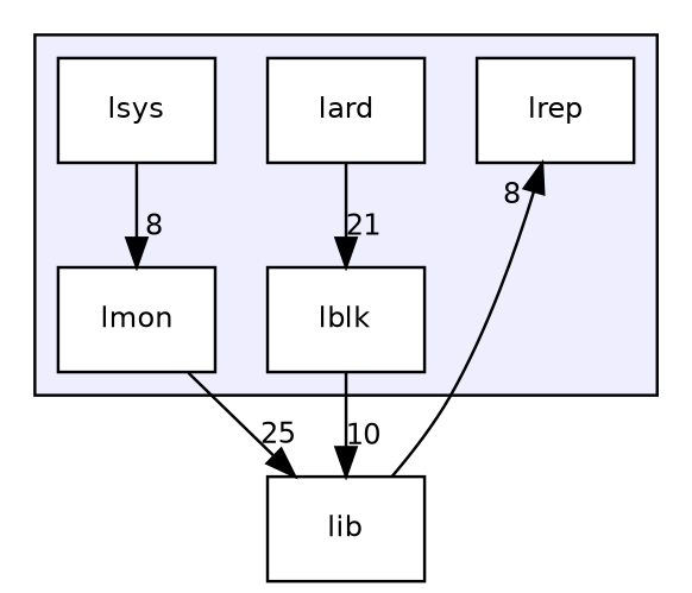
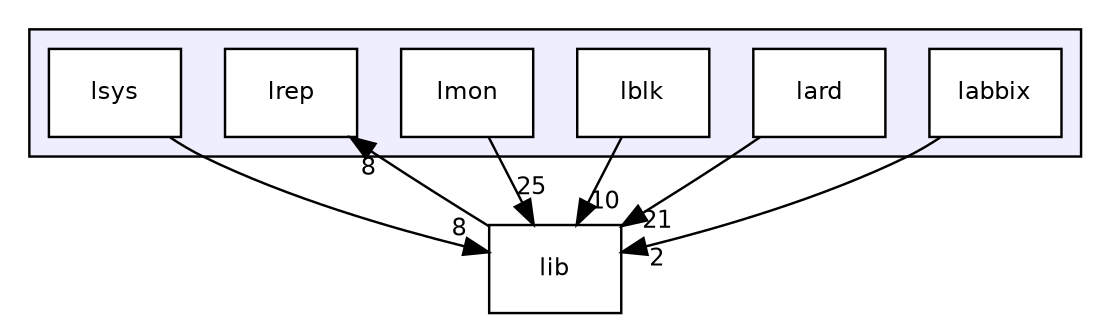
  digraph {
    compound=true
    node [color=black fillcolor=white fontname=Helvetica fontsize=10 shape=box style=filled]
    edge [headlabel=8 labeldistance=1.5 labelfontname=Helvetica labelfontsize=10]
+   n1 [label=labbix]
    n2 [label=lard]
    n3 [label=lblk]
    n4 [label=lmon]
    n5 [label=lrep]
    n6 [label=lsys]
    n7 [label=lib color="" fillcolor="" style=""]
    subgraph cluster_1 {
      bgcolor="#eeeeff"
      pencolor=black
+     n1
      n2
      n3
      n4
      n5
      n6
    }
-   n2 -> n3 [headlabel=21]
+   n1 -> n7 [headlabel=2]
+   n2 -> n7 [headlabel=21]
    n3 -> n7 [headlabel=10]
    n4 -> n7 [headlabel=25]
-   n6 -> n4
+   n6 -> n7
    n7 -> n5
  }
